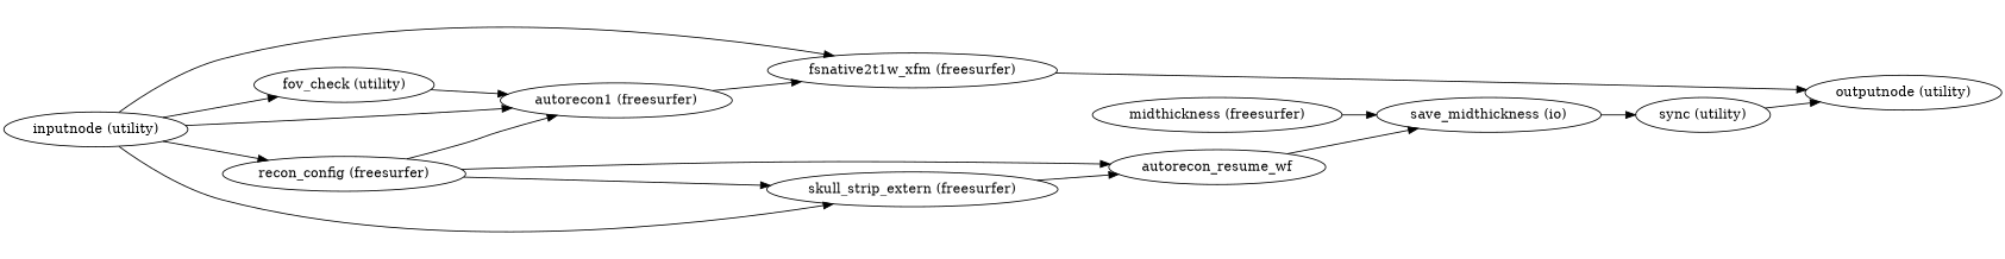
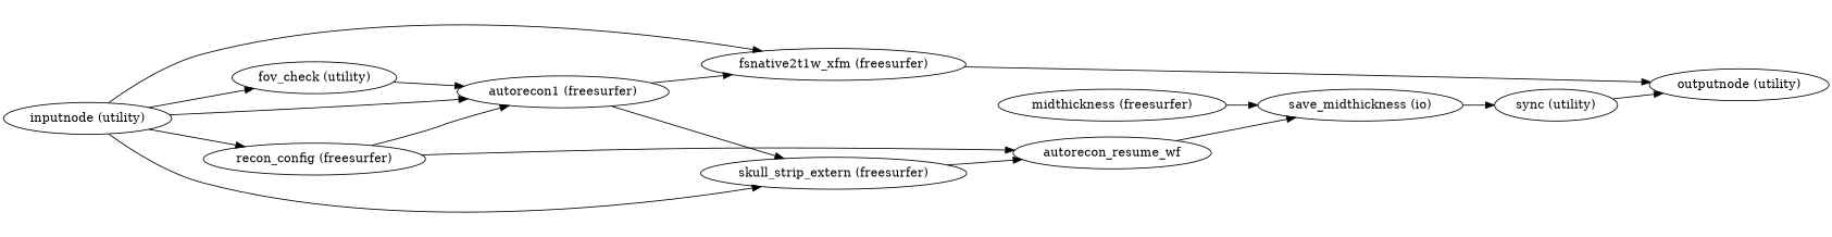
  strict digraph {
    rankdir=LR
    "inputnode (utility)"
    "recon_config (freesurfer)"
    "autorecon1 (freesurfer)"
    "fov_check (utility)"
    "skull_strip_extern (freesurfer)"
    "fsnative2t1w_xfm (freesurfer)"
    autorecon_resume_wf
    "outputnode (utility)"
    "save_midthickness (io)"
    "sync (utility)"
    "midthickness (freesurfer)"
    "inputnode (utility)" -> "recon_config (freesurfer)"
    "inputnode (utility)" -> "autorecon1 (freesurfer)"
    "inputnode (utility)" -> "fov_check (utility)"
    "inputnode (utility)" -> "skull_strip_extern (freesurfer)"
    "inputnode (utility)" -> "fsnative2t1w_xfm (freesurfer)"
    "recon_config (freesurfer)" -> "autorecon1 (freesurfer)"
    "recon_config (freesurfer)" -> autorecon_resume_wf
-   "recon_config (freesurfer)" -> "skull_strip_extern (freesurfer)"
+   "autorecon1 (freesurfer)" -> "skull_strip_extern (freesurfer)"
    "autorecon1 (freesurfer)" -> "fsnative2t1w_xfm (freesurfer)"
    "fov_check (utility)" -> "autorecon1 (freesurfer)"
    "skull_strip_extern (freesurfer)" -> autorecon_resume_wf
    "fsnative2t1w_xfm (freesurfer)" -> "outputnode (utility)"
    autorecon_resume_wf -> "save_midthickness (io)"
    "save_midthickness (io)" -> "sync (utility)"
    "sync (utility)" -> "outputnode (utility)"
    "midthickness (freesurfer)" -> "save_midthickness (io)"
  }
